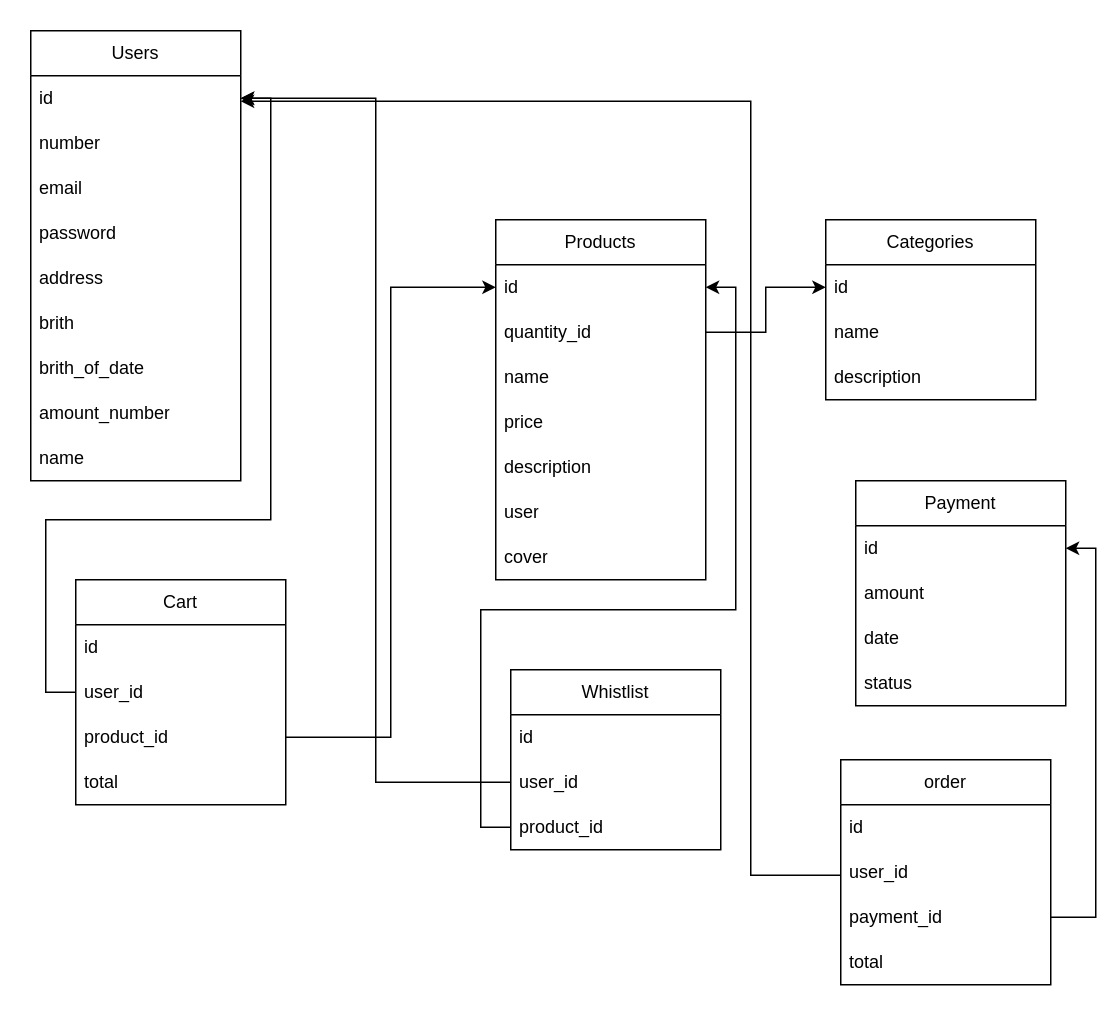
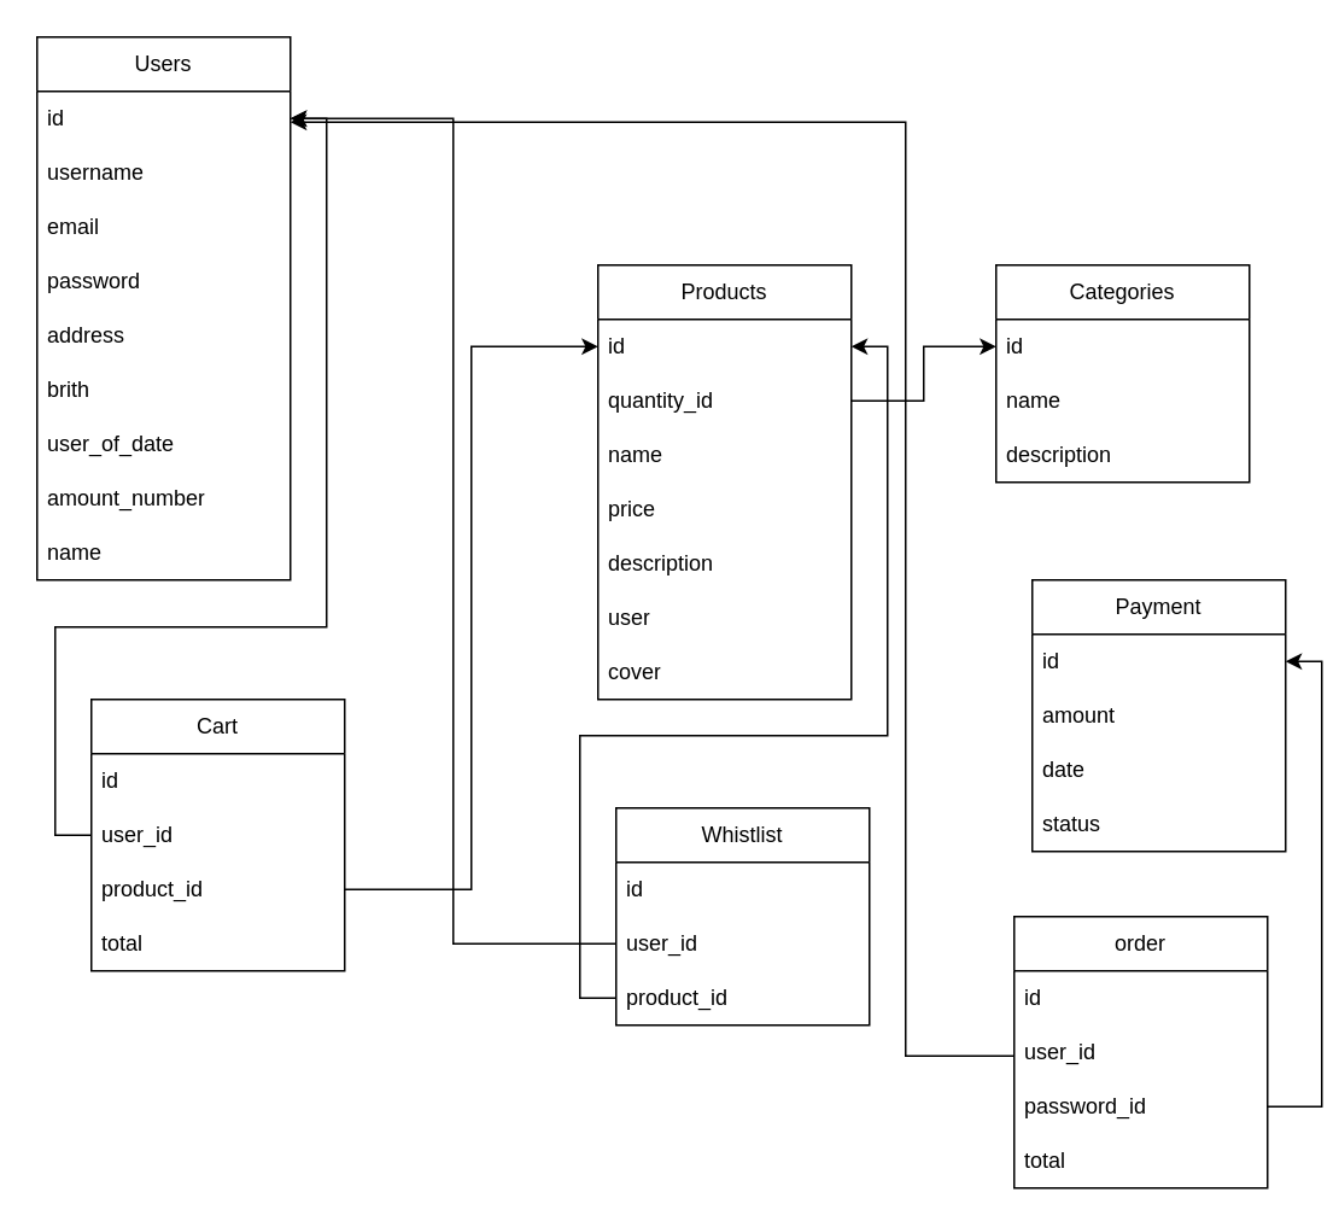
  <mxCell id="0" />
  <mxCell id="1" parent="0" />
  <mxCell id="2" value="Users" style="swimlane;fontStyle=0;childLayout=stackLayout;horizontal=1;startSize=30;horizontalStack=0;resizeParent=1;resizeParentMax=0;resizeLast=0;collapsible=1;marginBottom=0;whiteSpace=wrap;html=1;" vertex="1" parent="1"><mxGeometry x="20" y="20" width="140" height="300" as="geometry"><mxRectangle x="30" y="70" width="70" height="30" as="alternateBounds" /></mxGeometry></mxCell>
  <mxCell id="3" value="id" style="text;strokeColor=none;fillColor=none;align=left;verticalAlign=middle;spacingLeft=4;spacingRight=4;overflow=hidden;points=[[0,0.5],[1,0.5]];portConstraint=eastwest;rotatable=0;whiteSpace=wrap;html=1;" vertex="1" parent="2"><mxGeometry y="30" width="140" height="30" as="geometry" /></mxCell>
- <mxCell id="4" value="number" style="text;strokeColor=none;fillColor=none;align=left;verticalAlign=middle;spacingLeft=4;spacingRight=4;overflow=hidden;points=[[0,0.5],[1,0.5]];portConstraint=eastwest;rotatable=0;whiteSpace=wrap;html=1;" vertex="1" parent="2"><mxGeometry y="60" width="140" height="30" as="geometry" /></mxCell>
+ <mxCell id="4" value="username" style="text;strokeColor=none;fillColor=none;align=left;verticalAlign=middle;spacingLeft=4;spacingRight=4;overflow=hidden;points=[[0,0.5],[1,0.5]];portConstraint=eastwest;rotatable=0;whiteSpace=wrap;html=1;" vertex="1" parent="2"><mxGeometry y="60" width="140" height="30" as="geometry" /></mxCell>
  <mxCell id="5" value="email" style="text;strokeColor=none;fillColor=none;align=left;verticalAlign=middle;spacingLeft=4;spacingRight=4;overflow=hidden;points=[[0,0.5],[1,0.5]];portConstraint=eastwest;rotatable=0;whiteSpace=wrap;html=1;" vertex="1" parent="2"><mxGeometry y="90" width="140" height="30" as="geometry" /></mxCell>
  <mxCell id="6" value="password" style="text;strokeColor=none;fillColor=none;align=left;verticalAlign=middle;spacingLeft=4;spacingRight=4;overflow=hidden;points=[[0,0.5],[1,0.5]];portConstraint=eastwest;rotatable=0;whiteSpace=wrap;html=1;" vertex="1" parent="2"><mxGeometry y="120" width="140" height="30" as="geometry" /></mxCell>
  <mxCell id="7" value="address" style="text;strokeColor=none;fillColor=none;align=left;verticalAlign=middle;spacingLeft=4;spacingRight=4;overflow=hidden;points=[[0,0.5],[1,0.5]];portConstraint=eastwest;rotatable=0;whiteSpace=wrap;html=1;" vertex="1" parent="2"><mxGeometry y="150" width="140" height="30" as="geometry" /></mxCell>
  <mxCell id="8" value="brith" style="text;strokeColor=none;fillColor=none;align=left;verticalAlign=middle;spacingLeft=4;spacingRight=4;overflow=hidden;points=[[0,0.5],[1,0.5]];portConstraint=eastwest;rotatable=0;whiteSpace=wrap;html=1;" vertex="1" parent="2"><mxGeometry y="180" width="140" height="30" as="geometry" /></mxCell>
- <mxCell id="9" value="brith_of_date" style="text;strokeColor=none;fillColor=none;align=left;verticalAlign=middle;spacingLeft=4;spacingRight=4;overflow=hidden;points=[[0,0.5],[1,0.5]];portConstraint=eastwest;rotatable=0;whiteSpace=wrap;html=1;" vertex="1" parent="2"><mxGeometry y="210" width="140" height="30" as="geometry" /></mxCell>
+ <mxCell id="9" value="user_of_date" style="text;strokeColor=none;fillColor=none;align=left;verticalAlign=middle;spacingLeft=4;spacingRight=4;overflow=hidden;points=[[0,0.5],[1,0.5]];portConstraint=eastwest;rotatable=0;whiteSpace=wrap;html=1;" vertex="1" parent="2"><mxGeometry y="210" width="140" height="30" as="geometry" /></mxCell>
  <mxCell id="10" value="amount_number" style="text;strokeColor=none;fillColor=none;align=left;verticalAlign=middle;spacingLeft=4;spacingRight=4;overflow=hidden;points=[[0,0.5],[1,0.5]];portConstraint=eastwest;rotatable=0;whiteSpace=wrap;html=1;" vertex="1" parent="2"><mxGeometry y="240" width="140" height="30" as="geometry" /></mxCell>
  <mxCell id="11" value="name" style="text;strokeColor=none;fillColor=none;align=left;verticalAlign=middle;spacingLeft=4;spacingRight=4;overflow=hidden;points=[[0,0.5],[1,0.5]];portConstraint=eastwest;rotatable=0;whiteSpace=wrap;html=1;" vertex="1" parent="2"><mxGeometry y="270" width="140" height="30" as="geometry" /></mxCell>
  <mxCell id="12" value="Products" style="swimlane;fontStyle=0;childLayout=stackLayout;horizontal=1;startSize=30;horizontalStack=0;resizeParent=1;resizeParentMax=0;resizeLast=0;collapsible=1;marginBottom=0;whiteSpace=wrap;html=1;" vertex="1" parent="1"><mxGeometry x="330" y="146" width="140" height="240" as="geometry" /></mxCell>
  <mxCell id="13" value="id" style="text;strokeColor=none;fillColor=none;align=left;verticalAlign=middle;spacingLeft=4;spacingRight=4;overflow=hidden;points=[[0,0.5],[1,0.5]];portConstraint=eastwest;rotatable=0;whiteSpace=wrap;html=1;" vertex="1" parent="12"><mxGeometry y="30" width="140" height="30" as="geometry" /></mxCell>
  <mxCell id="14" value="quantity_id" style="text;strokeColor=none;fillColor=none;align=left;verticalAlign=middle;spacingLeft=4;spacingRight=4;overflow=hidden;points=[[0,0.5],[1,0.5]];portConstraint=eastwest;rotatable=0;whiteSpace=wrap;html=1;" vertex="1" parent="12"><mxGeometry y="60" width="140" height="30" as="geometry" /></mxCell>
  <mxCell id="15" value="name" style="text;strokeColor=none;fillColor=none;align=left;verticalAlign=middle;spacingLeft=4;spacingRight=4;overflow=hidden;points=[[0,0.5],[1,0.5]];portConstraint=eastwest;rotatable=0;whiteSpace=wrap;html=1;" vertex="1" parent="12"><mxGeometry y="90" width="140" height="30" as="geometry" /></mxCell>
  <mxCell id="16" value="price" style="text;strokeColor=none;fillColor=none;align=left;verticalAlign=middle;spacingLeft=4;spacingRight=4;overflow=hidden;points=[[0,0.5],[1,0.5]];portConstraint=eastwest;rotatable=0;whiteSpace=wrap;html=1;" vertex="1" parent="12"><mxGeometry y="120" width="140" height="30" as="geometry" /></mxCell>
  <mxCell id="17" value="description" style="text;strokeColor=none;fillColor=none;align=left;verticalAlign=middle;spacingLeft=4;spacingRight=4;overflow=hidden;points=[[0,0.5],[1,0.5]];portConstraint=eastwest;rotatable=0;whiteSpace=wrap;html=1;" vertex="1" parent="12"><mxGeometry y="150" width="140" height="30" as="geometry" /></mxCell>
  <mxCell id="18" value="user" style="text;strokeColor=none;fillColor=none;align=left;verticalAlign=middle;spacingLeft=4;spacingRight=4;overflow=hidden;points=[[0,0.5],[1,0.5]];portConstraint=eastwest;rotatable=0;whiteSpace=wrap;html=1;" vertex="1" parent="12"><mxGeometry y="180" width="140" height="30" as="geometry" /></mxCell>
  <mxCell id="19" value="cover" style="text;strokeColor=none;fillColor=none;align=left;verticalAlign=middle;spacingLeft=4;spacingRight=4;overflow=hidden;points=[[0,0.5],[1,0.5]];portConstraint=eastwest;rotatable=0;whiteSpace=wrap;html=1;" vertex="1" parent="12"><mxGeometry y="210" width="140" height="30" as="geometry" /></mxCell>
  <mxCell id="20" value="Categories" style="swimlane;fontStyle=0;childLayout=stackLayout;horizontal=1;startSize=30;horizontalStack=0;resizeParent=1;resizeParentMax=0;resizeLast=0;collapsible=1;marginBottom=0;whiteSpace=wrap;html=1;" vertex="1" parent="1"><mxGeometry x="550" y="146" width="140" height="120" as="geometry" /></mxCell>
  <mxCell id="21" value="id" style="text;strokeColor=none;fillColor=none;align=left;verticalAlign=middle;spacingLeft=4;spacingRight=4;overflow=hidden;points=[[0,0.5],[1,0.5]];portConstraint=eastwest;rotatable=0;whiteSpace=wrap;html=1;" vertex="1" parent="20"><mxGeometry y="30" width="140" height="30" as="geometry" /></mxCell>
  <mxCell id="22" value="name" style="text;strokeColor=none;fillColor=none;align=left;verticalAlign=middle;spacingLeft=4;spacingRight=4;overflow=hidden;points=[[0,0.5],[1,0.5]];portConstraint=eastwest;rotatable=0;whiteSpace=wrap;html=1;" vertex="1" parent="20"><mxGeometry y="60" width="140" height="30" as="geometry" /></mxCell>
  <mxCell id="23" value="description" style="text;strokeColor=none;fillColor=none;align=left;verticalAlign=middle;spacingLeft=4;spacingRight=4;overflow=hidden;points=[[0,0.5],[1,0.5]];portConstraint=eastwest;rotatable=0;whiteSpace=wrap;html=1;" vertex="1" parent="20"><mxGeometry y="90" width="140" height="30" as="geometry" /></mxCell>
  <mxCell id="24" value="" style="edgeStyle=orthogonalEdgeStyle;rounded=0;orthogonalLoop=1;jettySize=auto;html=1;" edge="1" parent="1" source="14" target="21"><mxGeometry relative="1" as="geometry"><Array as="points"><mxPoint x="510" y="221" /><mxPoint x="510" y="191" /></Array></mxGeometry></mxCell>
  <mxCell id="25" value="Cart" style="swimlane;fontStyle=0;childLayout=stackLayout;horizontal=1;startSize=30;horizontalStack=0;resizeParent=1;resizeParentMax=0;resizeLast=0;collapsible=1;marginBottom=0;whiteSpace=wrap;html=1;" vertex="1" parent="1"><mxGeometry x="50" y="386" width="140" height="150" as="geometry" /></mxCell>
  <mxCell id="26" value="id" style="text;strokeColor=none;fillColor=none;align=left;verticalAlign=middle;spacingLeft=4;spacingRight=4;overflow=hidden;points=[[0,0.5],[1,0.5]];portConstraint=eastwest;rotatable=0;whiteSpace=wrap;html=1;" vertex="1" parent="25"><mxGeometry y="30" width="140" height="30" as="geometry" /></mxCell>
  <mxCell id="27" value="user_id" style="text;strokeColor=none;fillColor=none;align=left;verticalAlign=middle;spacingLeft=4;spacingRight=4;overflow=hidden;points=[[0,0.5],[1,0.5]];portConstraint=eastwest;rotatable=0;whiteSpace=wrap;html=1;" vertex="1" parent="25"><mxGeometry y="60" width="140" height="30" as="geometry" /></mxCell>
  <mxCell id="28" value="product_id" style="text;strokeColor=none;fillColor=none;align=left;verticalAlign=middle;spacingLeft=4;spacingRight=4;overflow=hidden;points=[[0,0.5],[1,0.5]];portConstraint=eastwest;rotatable=0;whiteSpace=wrap;html=1;" vertex="1" parent="25"><mxGeometry y="90" width="140" height="30" as="geometry" /></mxCell>
  <mxCell id="29" value="total" style="text;strokeColor=none;fillColor=none;align=left;verticalAlign=middle;spacingLeft=4;spacingRight=4;overflow=hidden;points=[[0,0.5],[1,0.5]];portConstraint=eastwest;rotatable=0;whiteSpace=wrap;html=1;" vertex="1" parent="25"><mxGeometry y="120" width="140" height="30" as="geometry" /></mxCell>
  <mxCell id="30" style="edgeStyle=orthogonalEdgeStyle;rounded=0;orthogonalLoop=1;jettySize=auto;html=1;entryX=1;entryY=0.5;entryDx=0;entryDy=0;" edge="1" parent="1" source="27" target="3"><mxGeometry relative="1" as="geometry"><Array as="points"><mxPoint x="30" y="461" /><mxPoint x="30" y="346" /><mxPoint x="180" y="346" /><mxPoint x="180" y="65" /></Array></mxGeometry></mxCell>
  <mxCell id="31" style="edgeStyle=orthogonalEdgeStyle;rounded=0;orthogonalLoop=1;jettySize=auto;html=1;" edge="1" parent="1" source="28" target="13"><mxGeometry relative="1" as="geometry" /></mxCell>
  <mxCell id="32" value="Whistlist" style="swimlane;fontStyle=0;childLayout=stackLayout;horizontal=1;startSize=30;horizontalStack=0;resizeParent=1;resizeParentMax=0;resizeLast=0;collapsible=1;marginBottom=0;whiteSpace=wrap;html=1;" vertex="1" parent="1"><mxGeometry x="340" y="446" width="140" height="120" as="geometry" /></mxCell>
  <mxCell id="33" value="id" style="text;strokeColor=none;fillColor=none;align=left;verticalAlign=middle;spacingLeft=4;spacingRight=4;overflow=hidden;points=[[0,0.5],[1,0.5]];portConstraint=eastwest;rotatable=0;whiteSpace=wrap;html=1;" vertex="1" parent="32"><mxGeometry y="30" width="140" height="30" as="geometry" /></mxCell>
  <mxCell id="34" value="user_id" style="text;strokeColor=none;fillColor=none;align=left;verticalAlign=middle;spacingLeft=4;spacingRight=4;overflow=hidden;points=[[0,0.5],[1,0.5]];portConstraint=eastwest;rotatable=0;whiteSpace=wrap;html=1;" vertex="1" parent="32"><mxGeometry y="60" width="140" height="30" as="geometry" /></mxCell>
  <mxCell id="35" value="product_id" style="text;strokeColor=none;fillColor=none;align=left;verticalAlign=middle;spacingLeft=4;spacingRight=4;overflow=hidden;points=[[0,0.5],[1,0.5]];portConstraint=eastwest;rotatable=0;whiteSpace=wrap;html=1;" vertex="1" parent="32"><mxGeometry y="90" width="140" height="30" as="geometry" /></mxCell>
  <mxCell id="36" style="edgeStyle=orthogonalEdgeStyle;rounded=0;orthogonalLoop=1;jettySize=auto;html=1;" edge="1" parent="1" source="35" target="13"><mxGeometry relative="1" as="geometry"><Array as="points"><mxPoint x="320" y="551" /><mxPoint x="320" y="406" /><mxPoint x="490" y="406" /><mxPoint x="490" y="191" /></Array></mxGeometry></mxCell>
  <mxCell id="37" style="edgeStyle=orthogonalEdgeStyle;rounded=0;orthogonalLoop=1;jettySize=auto;html=1;" edge="1" parent="1" source="34" target="3"><mxGeometry relative="1" as="geometry" /></mxCell>
  <mxCell id="38" value="Payment" style="swimlane;fontStyle=0;childLayout=stackLayout;horizontal=1;startSize=30;horizontalStack=0;resizeParent=1;resizeParentMax=0;resizeLast=0;collapsible=1;marginBottom=0;whiteSpace=wrap;html=1;" vertex="1" parent="1"><mxGeometry x="570" y="320" width="140" height="150" as="geometry" /></mxCell>
  <mxCell id="39" value="id" style="text;strokeColor=none;fillColor=none;align=left;verticalAlign=middle;spacingLeft=4;spacingRight=4;overflow=hidden;points=[[0,0.5],[1,0.5]];portConstraint=eastwest;rotatable=0;whiteSpace=wrap;html=1;" vertex="1" parent="38"><mxGeometry y="30" width="140" height="30" as="geometry" /></mxCell>
  <mxCell id="40" value="amount" style="text;strokeColor=none;fillColor=none;align=left;verticalAlign=middle;spacingLeft=4;spacingRight=4;overflow=hidden;points=[[0,0.5],[1,0.5]];portConstraint=eastwest;rotatable=0;whiteSpace=wrap;html=1;" vertex="1" parent="38"><mxGeometry y="60" width="140" height="30" as="geometry" /></mxCell>
  <mxCell id="41" value="date" style="text;strokeColor=none;fillColor=none;align=left;verticalAlign=middle;spacingLeft=4;spacingRight=4;overflow=hidden;points=[[0,0.5],[1,0.5]];portConstraint=eastwest;rotatable=0;whiteSpace=wrap;html=1;" vertex="1" parent="38"><mxGeometry y="90" width="140" height="30" as="geometry" /></mxCell>
  <mxCell id="42" value="status" style="text;strokeColor=none;fillColor=none;align=left;verticalAlign=middle;spacingLeft=4;spacingRight=4;overflow=hidden;points=[[0,0.5],[1,0.5]];portConstraint=eastwest;rotatable=0;whiteSpace=wrap;html=1;" vertex="1" parent="38"><mxGeometry y="120" width="140" height="30" as="geometry" /></mxCell>
  <mxCell id="43" value="order" style="swimlane;fontStyle=0;childLayout=stackLayout;horizontal=1;startSize=30;horizontalStack=0;resizeParent=1;resizeParentMax=0;resizeLast=0;collapsible=1;marginBottom=0;whiteSpace=wrap;html=1;" vertex="1" parent="1"><mxGeometry x="560" y="506" width="140" height="150" as="geometry" /></mxCell>
  <mxCell id="44" value="id" style="text;strokeColor=none;fillColor=none;align=left;verticalAlign=middle;spacingLeft=4;spacingRight=4;overflow=hidden;points=[[0,0.5],[1,0.5]];portConstraint=eastwest;rotatable=0;whiteSpace=wrap;html=1;" vertex="1" parent="43"><mxGeometry y="30" width="140" height="30" as="geometry" /></mxCell>
  <mxCell id="45" value="user_id" style="text;strokeColor=none;fillColor=none;align=left;verticalAlign=middle;spacingLeft=4;spacingRight=4;overflow=hidden;points=[[0,0.5],[1,0.5]];portConstraint=eastwest;rotatable=0;whiteSpace=wrap;html=1;" vertex="1" parent="43"><mxGeometry y="60" width="140" height="30" as="geometry" /></mxCell>
- <mxCell id="46" value="payment_id" style="text;strokeColor=none;fillColor=none;align=left;verticalAlign=middle;spacingLeft=4;spacingRight=4;overflow=hidden;points=[[0,0.5],[1,0.5]];portConstraint=eastwest;rotatable=0;whiteSpace=wrap;html=1;" vertex="1" parent="43"><mxGeometry y="90" width="140" height="30" as="geometry" /></mxCell>
+ <mxCell id="46" value="password_id" style="text;strokeColor=none;fillColor=none;align=left;verticalAlign=middle;spacingLeft=4;spacingRight=4;overflow=hidden;points=[[0,0.5],[1,0.5]];portConstraint=eastwest;rotatable=0;whiteSpace=wrap;html=1;" vertex="1" parent="43"><mxGeometry y="90" width="140" height="30" as="geometry" /></mxCell>
  <mxCell id="47" value="total" style="text;strokeColor=none;fillColor=none;align=left;verticalAlign=middle;spacingLeft=4;spacingRight=4;overflow=hidden;points=[[0,0.5],[1,0.5]];portConstraint=eastwest;rotatable=0;whiteSpace=wrap;html=1;" vertex="1" parent="43"><mxGeometry y="120" width="140" height="30" as="geometry" /></mxCell>
  <mxCell id="48" style="edgeStyle=orthogonalEdgeStyle;rounded=0;orthogonalLoop=1;jettySize=auto;html=1;entryX=1;entryY=0.5;entryDx=0;entryDy=0;" edge="1" parent="1" source="46" target="39"><mxGeometry relative="1" as="geometry" /></mxCell>
  <mxCell id="49" style="edgeStyle=orthogonalEdgeStyle;rounded=0;orthogonalLoop=1;jettySize=auto;html=1;entryX=1;entryY=0.5;entryDx=0;entryDy=0;" edge="1" parent="1"><mxGeometry relative="1" as="geometry"><mxPoint x="560" y="583" as="sourcePoint" /><mxPoint x="160" y="67" as="targetPoint" /><Array as="points"><mxPoint x="500" y="583" /><mxPoint x="500" y="67" /></Array></mxGeometry></mxCell>
